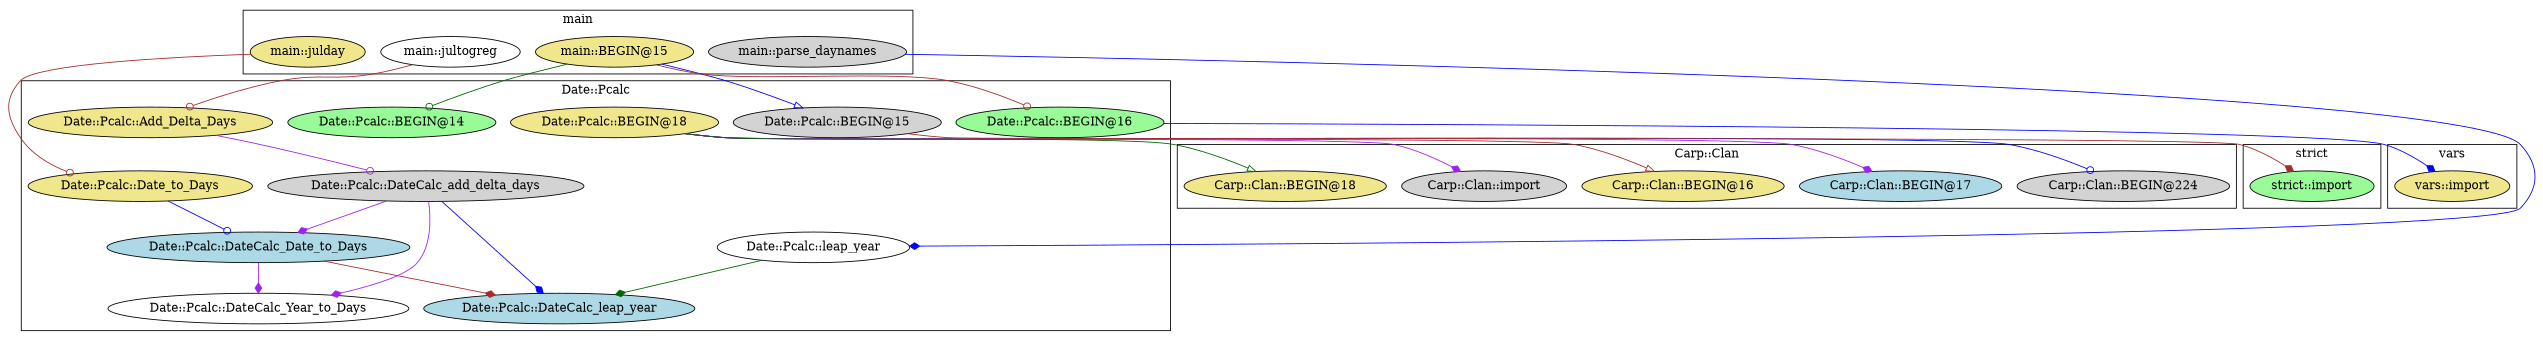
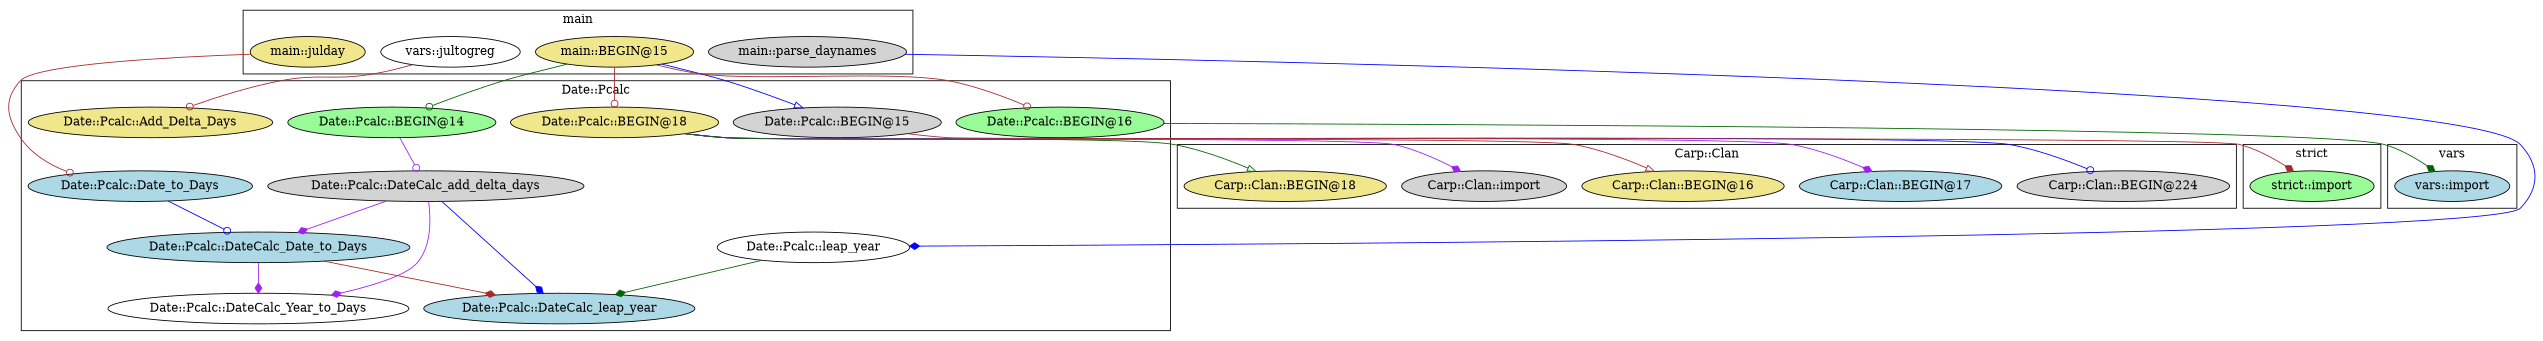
  digraph {
    node [fillcolor=khaki style=filled]
    edge [arrowhead=diamond color=brown]
    "Date::Pcalc::DateCalc_add_delta_days" [fillcolor=lightgrey]
    "Date::Pcalc::leap_year" [fillcolor=white]
    "Date::Pcalc::DateCalc_Year_to_Days" [fillcolor=white]
    "Date::Pcalc::DateCalc_leap_year" [fillcolor=lightblue]
    "Date::Pcalc::BEGIN@14" [fillcolor=palegreen]
    "Date::Pcalc::DateCalc_Date_to_Days" [fillcolor=lightblue]
    "Date::Pcalc::BEGIN@18"
    "Date::Pcalc::BEGIN@15" [fillcolor=lightgrey]
    "Date::Pcalc::Add_Delta_Days"
    "Date::Pcalc::BEGIN@16" [fillcolor=palegreen]
-   "Date::Pcalc::Date_to_Days"
-   "vars::import"
+   "Date::Pcalc::Date_to_Days" [fillcolor=lightblue]
+   "vars::import" [fillcolor=lightblue]
    "main::BEGIN@15"
    "main::julday"
-   "main::jultogreg" [fillcolor=white]
+   "main::jultogreg" [fillcolor=white label="vars::jultogreg"]
    "main::parse_daynames" [fillcolor=lightgrey]
    "strict::import" [fillcolor=palegreen]
    "Carp::Clan::BEGIN@224" [fillcolor=lightgrey]
    "Carp::Clan::BEGIN@17" [fillcolor=lightblue]
    "Carp::Clan::BEGIN@16"
    "Carp::Clan::import" [fillcolor=lightgrey]
    "Carp::Clan::BEGIN@18"
    subgraph cluster_1 {
      label="Date::Pcalc"
      "Date::Pcalc::DateCalc_add_delta_days"
      "Date::Pcalc::leap_year"
      "Date::Pcalc::DateCalc_Year_to_Days"
      "Date::Pcalc::DateCalc_leap_year"
      "Date::Pcalc::BEGIN@14"
      "Date::Pcalc::DateCalc_Date_to_Days"
      "Date::Pcalc::BEGIN@18"
      "Date::Pcalc::BEGIN@15"
      "Date::Pcalc::Add_Delta_Days"
      "Date::Pcalc::BEGIN@16"
      "Date::Pcalc::Date_to_Days"
    }
    subgraph cluster_2 {
      label=vars
      "vars::import"
    }
    subgraph cluster_3 {
      label=main
      "main::BEGIN@15"
      "main::julday"
      "main::jultogreg"
      "main::parse_daynames"
    }
    subgraph cluster_4 {
      label="strict"
      "strict::import"
    }
    subgraph cluster_5 {
      label="Carp::Clan"
      "Carp::Clan::BEGIN@224"
      "Carp::Clan::BEGIN@17"
      "Carp::Clan::BEGIN@16"
      "Carp::Clan::import"
      "Carp::Clan::BEGIN@18"
    }
    "Date::Pcalc::DateCalc_add_delta_days" -> "Date::Pcalc::DateCalc_Year_to_Days" [color=purple]
    "Date::Pcalc::DateCalc_add_delta_days" -> "Date::Pcalc::DateCalc_leap_year" [color=blue]
    "Date::Pcalc::DateCalc_add_delta_days" -> "Date::Pcalc::DateCalc_Date_to_Days" [color=purple]
    "Date::Pcalc::leap_year" -> "Date::Pcalc::DateCalc_leap_year" [color=darkgreen]
    "Date::Pcalc::DateCalc_Date_to_Days" -> "Date::Pcalc::DateCalc_Year_to_Days" [color=purple]
    "Date::Pcalc::DateCalc_Date_to_Days" -> "Date::Pcalc::DateCalc_leap_year"
    "Date::Pcalc::BEGIN@18" -> "Carp::Clan::BEGIN@224" [arrowhead=odot color=blue]
    "Date::Pcalc::BEGIN@18" -> "Carp::Clan::BEGIN@17" [color=purple]
    "Date::Pcalc::BEGIN@18" -> "Carp::Clan::BEGIN@16" [arrowhead=onormal]
    "Date::Pcalc::BEGIN@18" -> "Carp::Clan::import" [color=purple]
    "Date::Pcalc::BEGIN@18" -> "Carp::Clan::BEGIN@18" [arrowhead=onormal color=darkgreen]
    "Date::Pcalc::BEGIN@15" -> "strict::import"
-   "Date::Pcalc::Add_Delta_Days" -> "Date::Pcalc::DateCalc_add_delta_days" [arrowhead=odot color=purple]
-   "Date::Pcalc::BEGIN@16" -> "vars::import" [color=blue]
+   "Date::Pcalc::BEGIN@14" -> "Date::Pcalc::DateCalc_add_delta_days" [arrowhead=odot color=purple]
+   "Date::Pcalc::BEGIN@16" -> "vars::import" [color=darkgreen]
    "Date::Pcalc::Date_to_Days" -> "Date::Pcalc::DateCalc_Date_to_Days" [arrowhead=odot color=blue]
    "main::BEGIN@15" -> "Date::Pcalc::BEGIN@14" [arrowhead=odot color=darkgreen]
+   "main::BEGIN@15" -> "Date::Pcalc::BEGIN@18" [arrowhead=odot]
    "main::BEGIN@15" -> "Date::Pcalc::BEGIN@15" [arrowhead=onormal color=blue]
    "main::BEGIN@15" -> "Date::Pcalc::BEGIN@16" [arrowhead=odot]
    "main::julday" -> "Date::Pcalc::Date_to_Days" [arrowhead=odot]
    "main::jultogreg" -> "Date::Pcalc::Add_Delta_Days" [arrowhead=odot]
    "main::parse_daynames" -> "Date::Pcalc::leap_year" [color=blue]
  }
